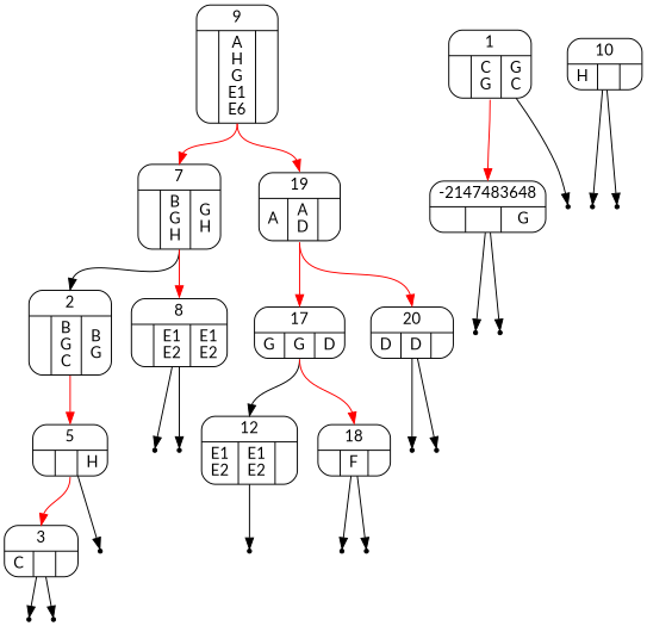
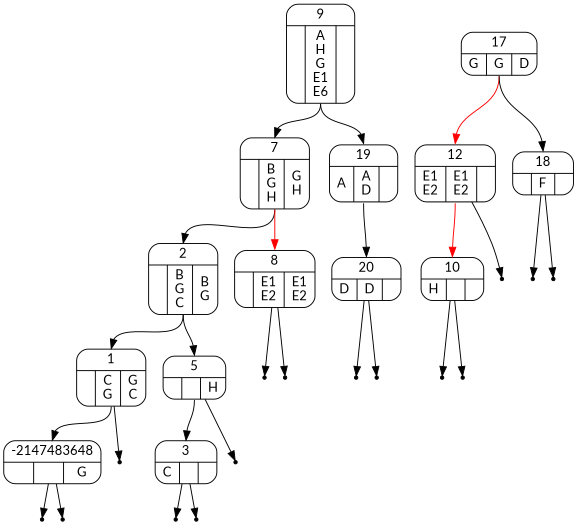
  digraph {
    fontname=Lato
    node [fontname=Lato shape=point style=rounded]
    edge [fontname=Lato tailport=s]
    n1 [label="{<key> 9|{|A\nH\nG\nE1\nE6|}}" shape=record]
    n2 [label="{<key> 7|{|B\nG\nH|G\nH}}" shape=record]
    n3 [label="{<key> 19|{A|A\nD|}}" shape=record]
    n4 [label="{<key> 2|{|B\nG\nC|B\nG}}" shape=record]
    n5 [label="{<key> 8|{|E1\nE2|E1\nE2}}" shape=record]
    n6 [label="{<key> 17|{G|G|D}}" shape=record]
    n7 [label="{<key> 20|{D|D|}}" shape=record]
    n8 [label="{<key> 1|{|C\nG|G\nC}}" shape=record]
    n9 [label="{<key> 5|{||H}}" shape=record]
    leaf6
    leaf7
    n12 [label="{<key> -2147483648|{||G}}" shape=record]
    leaf2
    n14 [label="{<key> 3|{C||}}" shape=record]
    leaf5
    leaf0
    leaf1
    leaf3
    leaf4
    n20 [label="{<key> 12|{E1\nE2|E1\nE2|}}" shape=record]
    n21 [label="{<key> 18|{|F|}}" shape=record]
    leaf13
    leaf14
    n24 [label="{<key> 10|{H||}}" shape=record]
    leaf10
    leaf11
    leaf12
    leaf8
    leaf9
-   n1 -> n2 [color=red headport=n]
-   n1 -> n3 [color=red headport=n]
+   n1 -> n2 [color=black headport=n]
+   n1 -> n3 [color=black headport=n]
    n2 -> n4 [color=black headport=n]
    n2 -> n5 [color=red headport=n]
-   n3 -> n6 [color=red headport=n]
-   n3 -> n7 [color=red headport=n]
-   n4 -> n9 [color=red headport=n]
+   n3 -> n7 [color=black headport=n]
+   n4 -> n8 [color=black headport=n]
+   n4 -> n9 [color=black headport=n]
    n5 -> leaf6 [tailport=left]
    n5 -> leaf7 [tailport=right]
-   n6 -> n20 [color=black headport=n]
-   n6 -> n21 [color=red headport=n]
+   n6 -> n20 [color=red headport=n]
+   n6 -> n21 [color=black headport=n]
    n7 -> leaf13 [tailport=left]
    n7 -> leaf14 [tailport=right]
-   n8 -> n12 [color=red headport=n]
+   n8 -> n12 [color=black headport=n]
    n8 -> leaf2 [tailport=right]
-   n9 -> n14 [color=red headport=n]
+   n9 -> n14 [color=black headport=n]
    n9 -> leaf5 [tailport=right]
    n12 -> leaf0 [tailport=left]
    n12 -> leaf1 [tailport=right]
    n14 -> leaf3 [tailport=left]
    n14 -> leaf4 [tailport=right]
+   n20 -> n24 [color=red headport=n]
    n20 -> leaf10 [tailport=right]
    n21 -> leaf11 [tailport=left]
    n21 -> leaf12 [tailport=right]
    n24 -> leaf8 [tailport=left]
    n24 -> leaf9 [tailport=right]
  }
